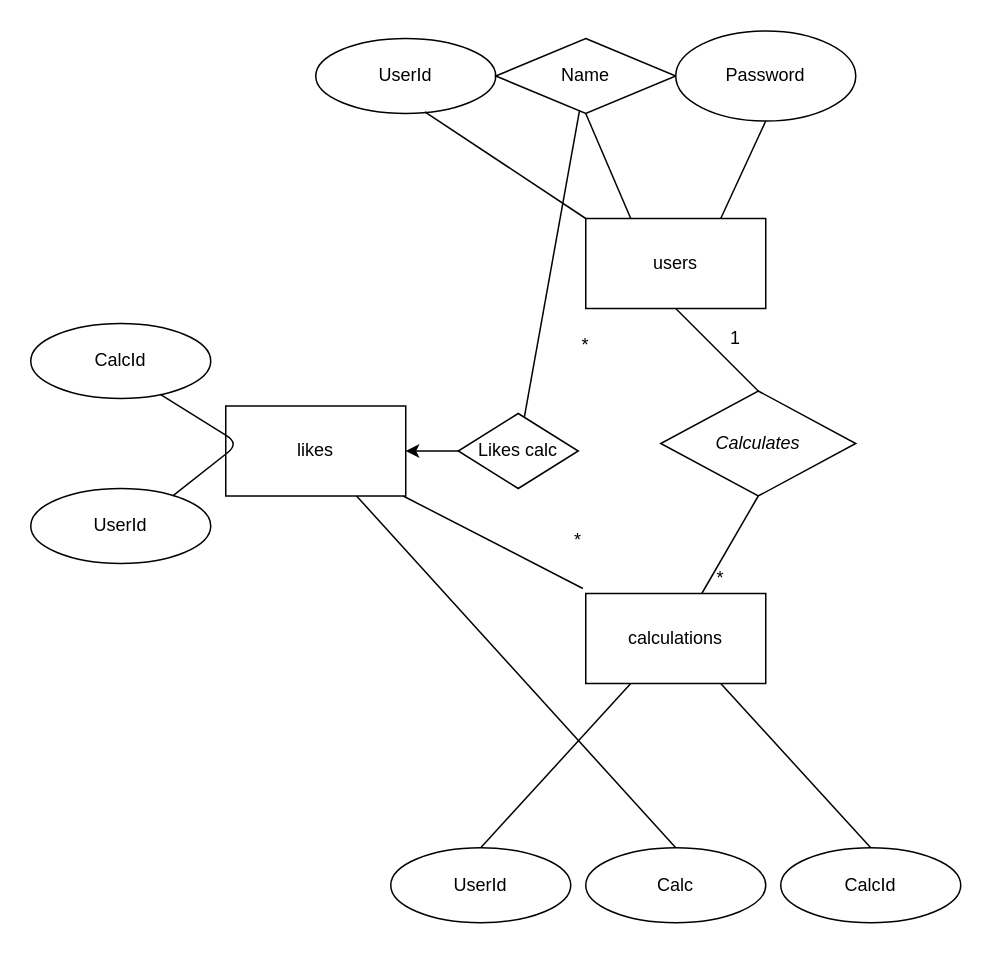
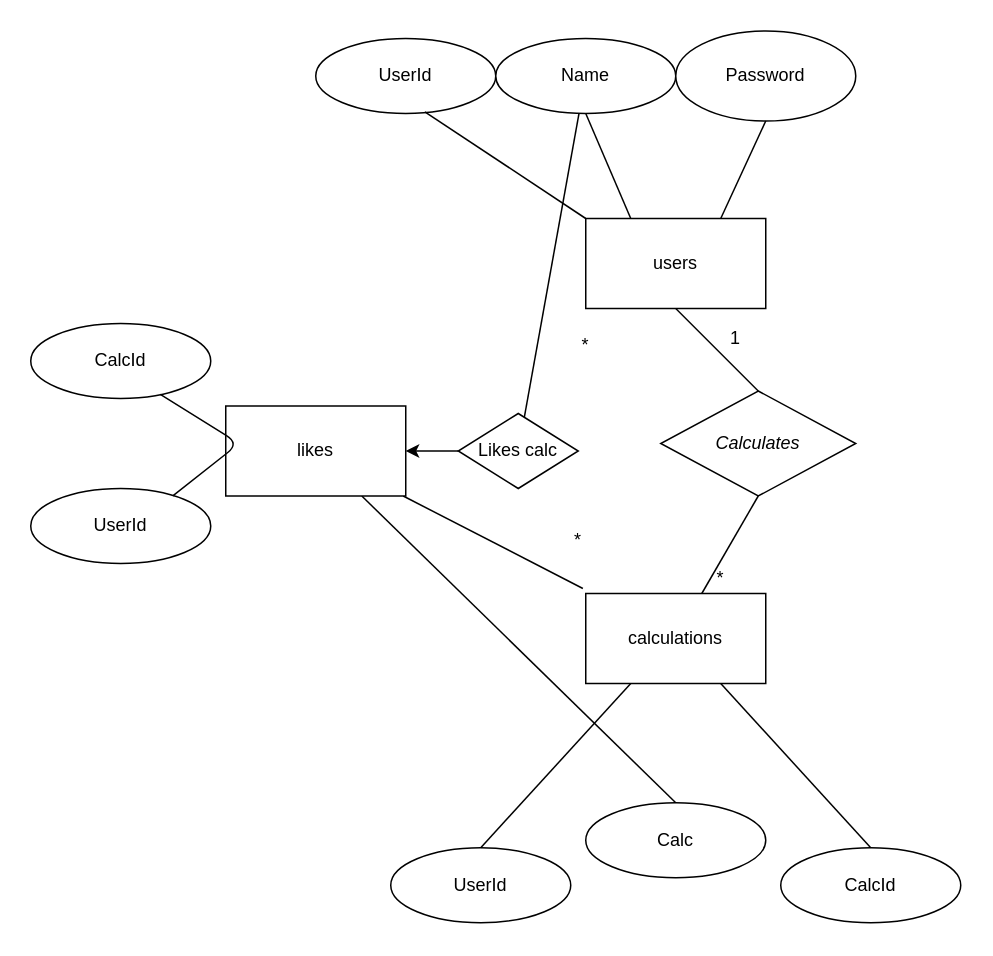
  <mxCell id="0" />
  <mxCell id="1" parent="0" />
  <mxCell id="2" value="users" style="rounded=0;whiteSpace=wrap;html=1;" parent="1" vertex="1"><mxGeometry x="390" y="145" width="120" height="60" as="geometry" /></mxCell>
  <mxCell id="3" value="UserId" style="ellipse;whiteSpace=wrap;html=1;" parent="1" vertex="1"><mxGeometry x="210" y="25" width="120" height="50" as="geometry" /></mxCell>
- <mxCell id="4" value="Name" style="rhombus;whiteSpace=wrap;html=1;" parent="1" vertex="1"><mxGeometry x="330" y="25" width="120" height="50" as="geometry" /></mxCell>
+ <mxCell id="4" value="Name" style="ellipse;whiteSpace=wrap;html=1;" parent="1" vertex="1"><mxGeometry x="330" y="25" width="120" height="50" as="geometry" /></mxCell>
  <mxCell id="5" value="Password" style="ellipse;whiteSpace=wrap;html=1;" parent="1" vertex="1"><mxGeometry x="450" y="20" width="120" height="60" as="geometry" /></mxCell>
  <mxCell id="6" value="" style="endArrow=none;html=1;entryX=0.606;entryY=0.977;entryDx=0;entryDy=0;entryPerimeter=0;exitX=0;exitY=0;exitDx=0;exitDy=0;exitPerimeter=0;" parent="1" source="2" target="3" edge="1"><mxGeometry width="50" height="50" relative="1" as="geometry"><mxPoint x="210" y="275" as="sourcePoint" /><mxPoint x="260" y="225" as="targetPoint" /></mxGeometry></mxCell>
  <mxCell id="7" value="" style="endArrow=none;html=1;entryX=0.5;entryY=1;entryDx=0;entryDy=0;exitX=0.25;exitY=0;exitDx=0;exitDy=0;" parent="1" source="2" target="4" edge="1"><mxGeometry width="50" height="50" relative="1" as="geometry"><mxPoint x="210" y="275" as="sourcePoint" /><mxPoint x="260" y="225" as="targetPoint" /></mxGeometry></mxCell>
  <mxCell id="8" value="" style="endArrow=none;html=1;exitX=0.5;exitY=1;exitDx=0;exitDy=0;entryX=0.75;entryY=0;entryDx=0;entryDy=0;" parent="1" source="5" target="2" edge="1"><mxGeometry width="50" height="50" relative="1" as="geometry"><mxPoint x="210" y="275" as="sourcePoint" /><mxPoint x="260" y="225" as="targetPoint" /></mxGeometry></mxCell>
  <mxCell id="9" value="&lt;i&gt;Calculates&lt;/i&gt;" style="rhombus;whiteSpace=wrap;html=1;" parent="1" vertex="1"><mxGeometry x="440" y="260" width="130" height="70" as="geometry" /></mxCell>
  <mxCell id="10" value="calculations" style="rounded=0;whiteSpace=wrap;html=1;" parent="1" vertex="1"><mxGeometry x="390" y="395" width="120" height="60" as="geometry" /></mxCell>
- <mxCell id="11" value="Calc" style="ellipse;whiteSpace=wrap;html=1;" parent="1" vertex="1"><mxGeometry x="390" y="564.5" width="120" height="50" as="geometry" /></mxCell>
+ <mxCell id="11" value="Calc" style="ellipse;whiteSpace=wrap;html=1;" parent="1" vertex="1"><mxGeometry x="390" y="534.5" width="120" height="50" as="geometry" /></mxCell>
  <mxCell id="12" value="UserId" style="ellipse;whiteSpace=wrap;html=1;" parent="1" vertex="1"><mxGeometry x="260" y="564.5" width="120" height="50" as="geometry" /></mxCell>
  <mxCell id="13" value="CalcId" style="ellipse;whiteSpace=wrap;html=1;" parent="1" vertex="1"><mxGeometry x="520" y="564.5" width="120" height="50" as="geometry" /></mxCell>
  <mxCell id="14" value="" style="endArrow=none;html=1;entryX=0.25;entryY=1;entryDx=0;entryDy=0;exitX=0.5;exitY=0;exitDx=0;exitDy=0;" parent="1" source="12" target="10" edge="1"><mxGeometry width="50" height="50" relative="1" as="geometry"><mxPoint x="210" y="685" as="sourcePoint" /><mxPoint x="260" y="635" as="targetPoint" /></mxGeometry></mxCell>
  <mxCell id="15" value="" style="endArrow=none;html=1;exitX=0.5;exitY=0;exitDx=0;exitDy=0;" parent="1" source="11" target="25" edge="1"><mxGeometry width="50" height="50" relative="1" as="geometry"><mxPoint x="450" y="555" as="sourcePoint" /><mxPoint x="260" y="635" as="targetPoint" /></mxGeometry></mxCell>
  <mxCell id="16" value="" style="endArrow=none;html=1;entryX=0.75;entryY=1;entryDx=0;entryDy=0;exitX=0.5;exitY=0;exitDx=0;exitDy=0;" parent="1" source="13" target="10" edge="1"><mxGeometry width="50" height="50" relative="1" as="geometry"><mxPoint x="210" y="685" as="sourcePoint" /><mxPoint x="260" y="635" as="targetPoint" /></mxGeometry></mxCell>
  <mxCell id="17" value="" style="endArrow=none;html=1;entryX=0.5;entryY=1;entryDx=0;entryDy=0;" parent="1" source="10" target="9" edge="1"><mxGeometry width="50" height="50" relative="1" as="geometry"><mxPoint x="210" y="685" as="sourcePoint" /><mxPoint x="260" y="635" as="targetPoint" /></mxGeometry></mxCell>
  <mxCell id="18" value="" style="endArrow=none;html=1;entryX=0.5;entryY=0;entryDx=0;entryDy=0;exitX=0.5;exitY=1;exitDx=0;exitDy=0;" parent="1" source="2" target="9" edge="1"><mxGeometry width="50" height="50" relative="1" as="geometry"><mxPoint x="210" y="685" as="sourcePoint" /><mxPoint x="260" y="635" as="targetPoint" /></mxGeometry></mxCell>
  <mxCell id="19" value="1" style="text;html=1;strokeColor=none;fillColor=none;align=center;verticalAlign=middle;whiteSpace=wrap;rounded=0;" parent="1" vertex="1"><mxGeometry x="470" y="215" width="40" height="20" as="geometry" /></mxCell>
  <mxCell id="20" value="*" style="text;html=1;strokeColor=none;fillColor=none;align=center;verticalAlign=middle;whiteSpace=wrap;rounded=0;" parent="1" vertex="1"><mxGeometry x="460" y="375" width="40" height="20" as="geometry" /></mxCell>
  <mxCell id="21" value="" style="endArrow=none;html=1;exitX=-0.016;exitY=-0.056;exitDx=0;exitDy=0;exitPerimeter=0;" parent="1" source="10" target="25" edge="1"><mxGeometry width="50" height="50" relative="1" as="geometry"><mxPoint x="210" y="685" as="sourcePoint" /><mxPoint x="230" y="325" as="targetPoint" /></mxGeometry></mxCell>
  <mxCell id="22" value="" style="endArrow=none;html=1;" parent="1" source="29" target="4" edge="1"><mxGeometry width="50" height="50" relative="1" as="geometry"><mxPoint x="230" y="275" as="sourcePoint" /><mxPoint x="260" y="635" as="targetPoint" /></mxGeometry></mxCell>
  <mxCell id="23" value="*" style="text;html=1;strokeColor=none;fillColor=none;align=center;verticalAlign=middle;whiteSpace=wrap;rounded=0;" parent="1" vertex="1"><mxGeometry x="365" y="350" width="40" height="20" as="geometry" /></mxCell>
  <mxCell id="24" value="*" style="text;html=1;strokeColor=none;fillColor=none;align=center;verticalAlign=middle;whiteSpace=wrap;rounded=0;" parent="1" vertex="1"><mxGeometry x="370" y="220" width="40" height="20" as="geometry" /></mxCell>
  <mxCell id="25" value="likes" style="rounded=0;whiteSpace=wrap;html=1;" vertex="1" parent="1"><mxGeometry x="150" y="270" width="120" height="60" as="geometry" /></mxCell>
  <mxCell id="26" value="UserId" style="ellipse;whiteSpace=wrap;html=1;" vertex="1" parent="1"><mxGeometry x="20" y="325" width="120" height="50" as="geometry" /></mxCell>
  <mxCell id="27" value="CalcId" style="ellipse;whiteSpace=wrap;html=1;" vertex="1" parent="1"><mxGeometry x="20" y="215" width="120" height="50" as="geometry" /></mxCell>
  <mxCell id="28" value="" style="endArrow=none;html=1;" edge="1" parent="1"><mxGeometry width="50" height="50" relative="1" as="geometry"><mxPoint x="114.714" y="329.911" as="sourcePoint" /><mxPoint x="106.379" y="262.245" as="targetPoint" /><Array as="points"><mxPoint x="159" y="295" /></Array></mxGeometry></mxCell>
  <mxCell id="29" value="Likes calc" style="rhombus;whiteSpace=wrap;html=1;" vertex="1" parent="1"><mxGeometry x="305" y="275" width="80" height="50" as="geometry" /></mxCell>
  <mxCell id="30" value="" style="endArrow=classic;html=1;entryX=1;entryY=0.5;entryDx=0;entryDy=0;exitX=0;exitY=0.5;exitDx=0;exitDy=0;" edge="1" parent="1" source="29" target="25"><mxGeometry width="50" height="50" relative="1" as="geometry"><mxPoint x="40" y="685" as="sourcePoint" /><mxPoint x="90" y="635" as="targetPoint" /><Array as="points" /></mxGeometry></mxCell>
